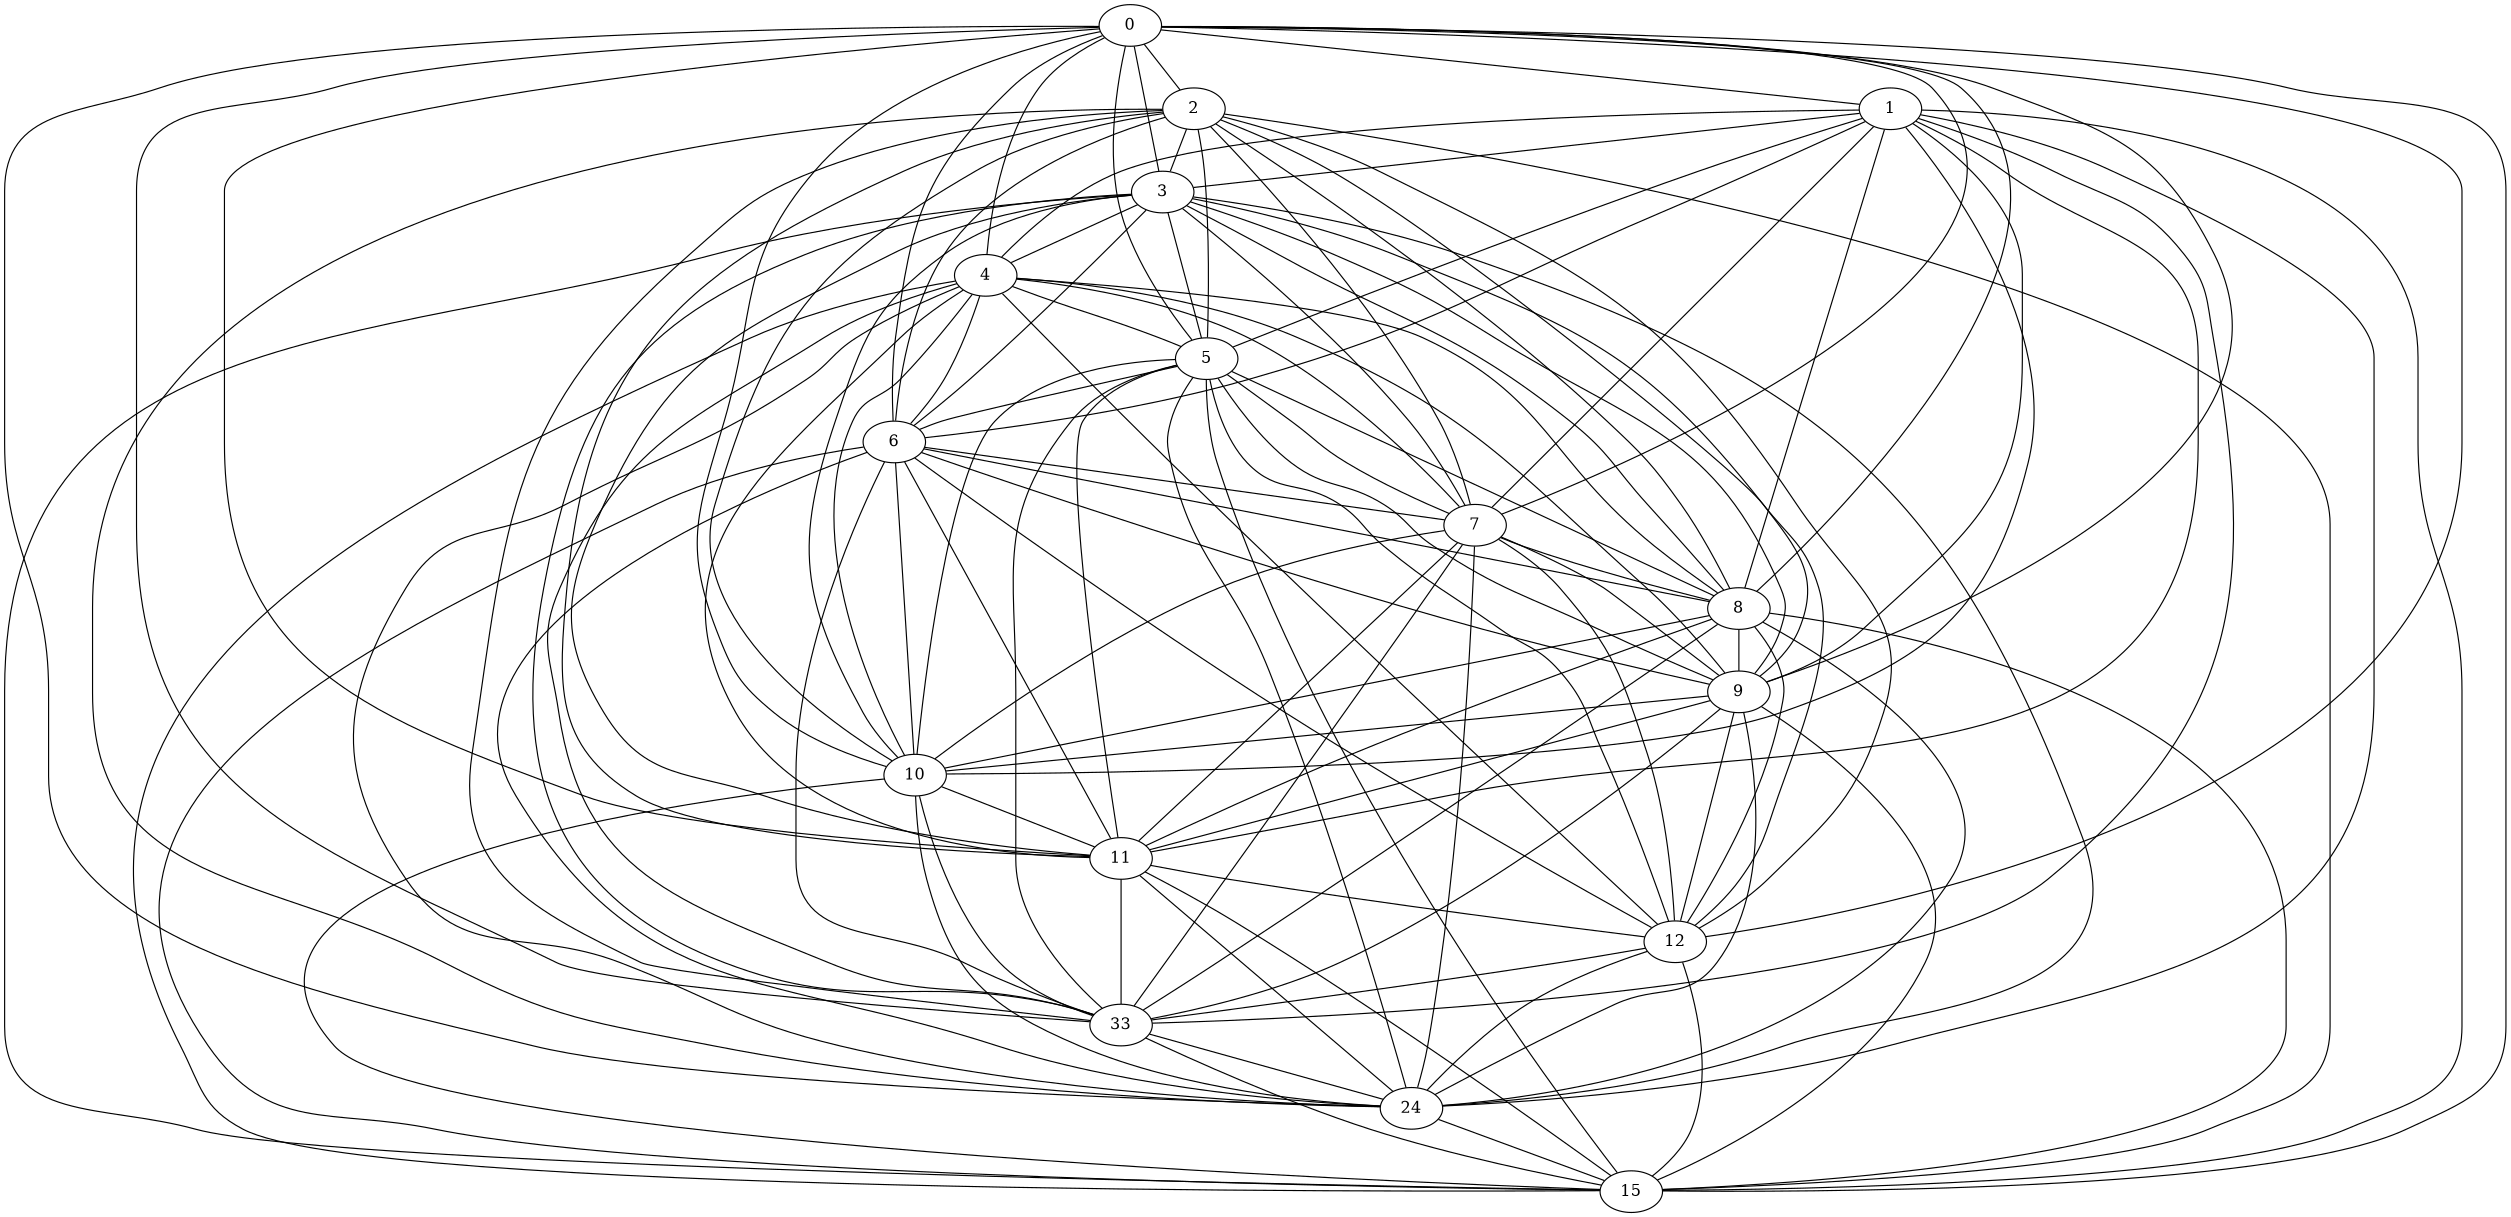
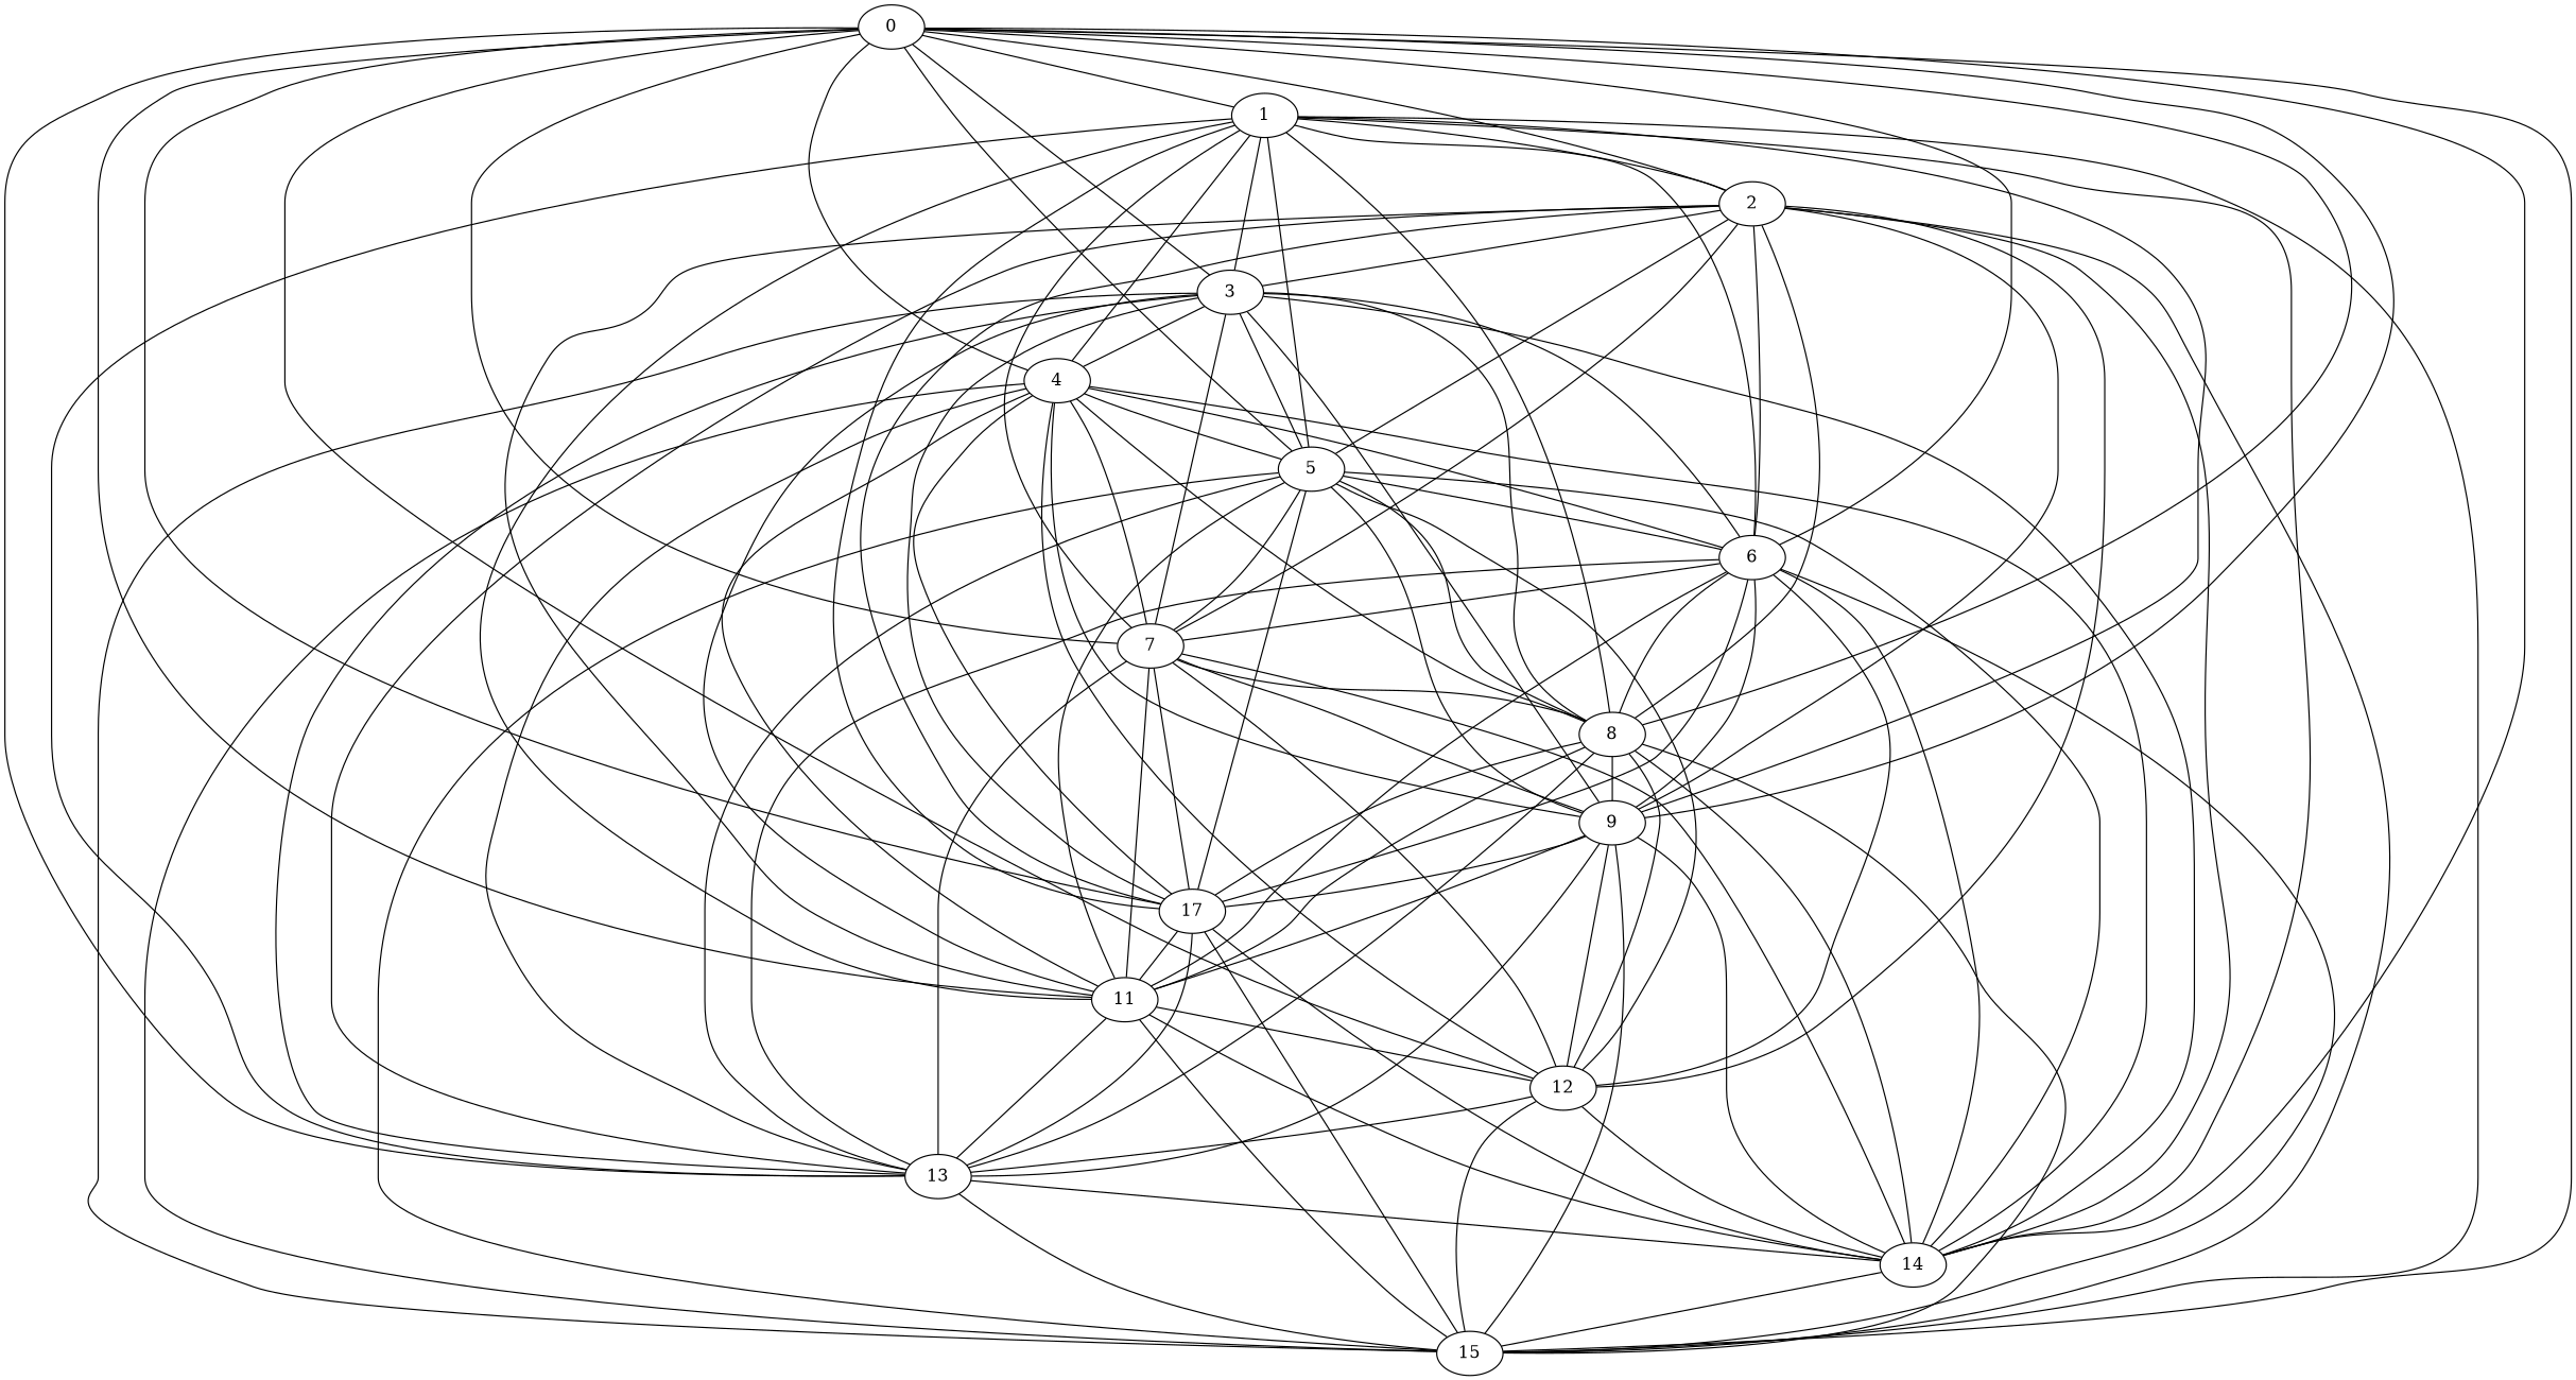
  strict graph {
    edge [weight=1]
    1
    5
    9
-   13 [label=33]
-   10
+   13
+   10 [label=17]
    3
    15
    7
    11
    4
    8
    2
    6
-   14 [label=24]
+   14
    12
    0
    1 -- 5
    1 -- 9
    1 -- 13
    1 -- 10
    1 -- 3
    1 -- 15
    1 -- 7
    1 -- 11
    1 -- 4
    1 -- 8
+   1 -- 2
    1 -- 6
    1 -- 14
    5 -- 9
    5 -- 13
    5 -- 10
    5 -- 15
    5 -- 7
    5 -- 11
    5 -- 8
    5 -- 6
    5 -- 14
    5 -- 12
    9 -- 13
    9 -- 10
    9 -- 15
    9 -- 11
    9 -- 14
    9 -- 12
    13 -- 15
    13 -- 14
    10 -- 13
    10 -- 15
    10 -- 11
    10 -- 14
    3 -- 5
    3 -- 9
    3 -- 13
    3 -- 10
    3 -- 15
    3 -- 7
    3 -- 11
    3 -- 4
    3 -- 8
    3 -- 6
    3 -- 14
-   3 -- 12
    7 -- 9
    7 -- 13
    7 -- 10
    7 -- 11
    7 -- 8
    7 -- 14
    7 -- 12
    11 -- 13
    11 -- 15
    11 -- 14
    11 -- 12
    4 -- 5
    4 -- 9
    4 -- 13
    4 -- 10
    4 -- 15
    4 -- 7
    4 -- 11
    4 -- 8
    4 -- 6
    4 -- 14
    4 -- 12
    8 -- 9
    8 -- 13
    8 -- 10
    8 -- 15
    8 -- 11
    8 -- 14
    8 -- 12
    2 -- 5
    2 -- 9
    2 -- 13
    2 -- 10
    2 -- 3
    2 -- 15
    2 -- 7
    2 -- 11
    2 -- 8
    2 -- 6
    2 -- 14
    2 -- 12
    6 -- 9
    6 -- 13
    6 -- 10
    6 -- 15
    6 -- 7
    6 -- 11
    6 -- 8
    6 -- 14
    6 -- 12
    14 -- 15
    12 -- 13
    12 -- 15
    12 -- 14
    0 -- 1
    0 -- 5
    0 -- 9
    0 -- 13
    0 -- 10
    0 -- 3
    0 -- 15
    0 -- 7
    0 -- 11
    0 -- 4
    0 -- 8
    0 -- 2
    0 -- 6
    0 -- 14
    0 -- 12
  }
